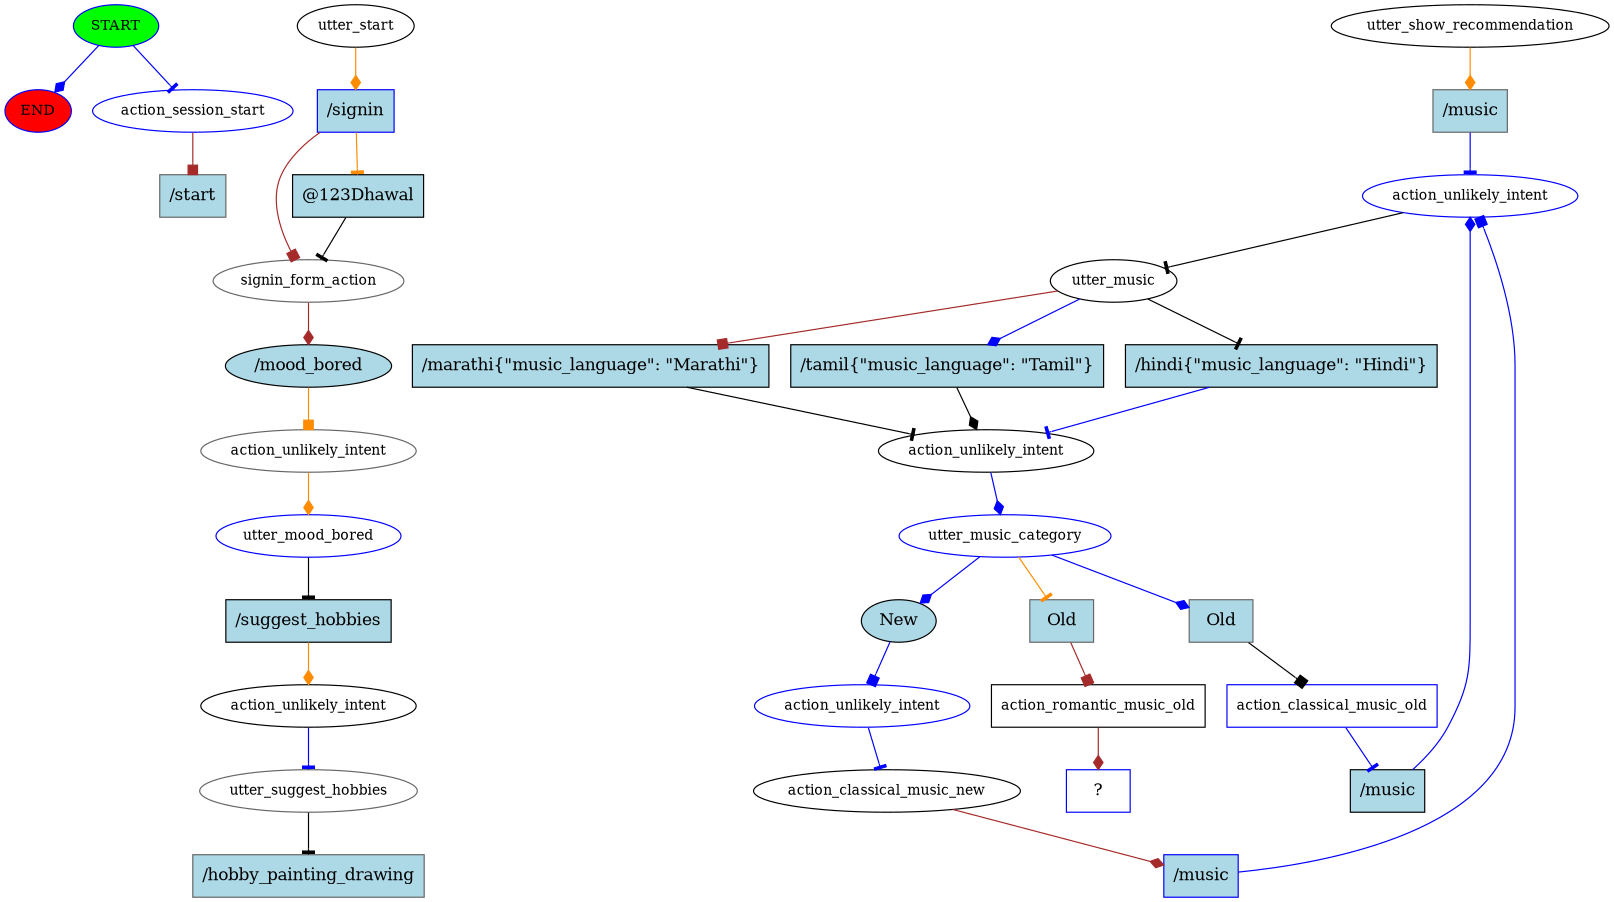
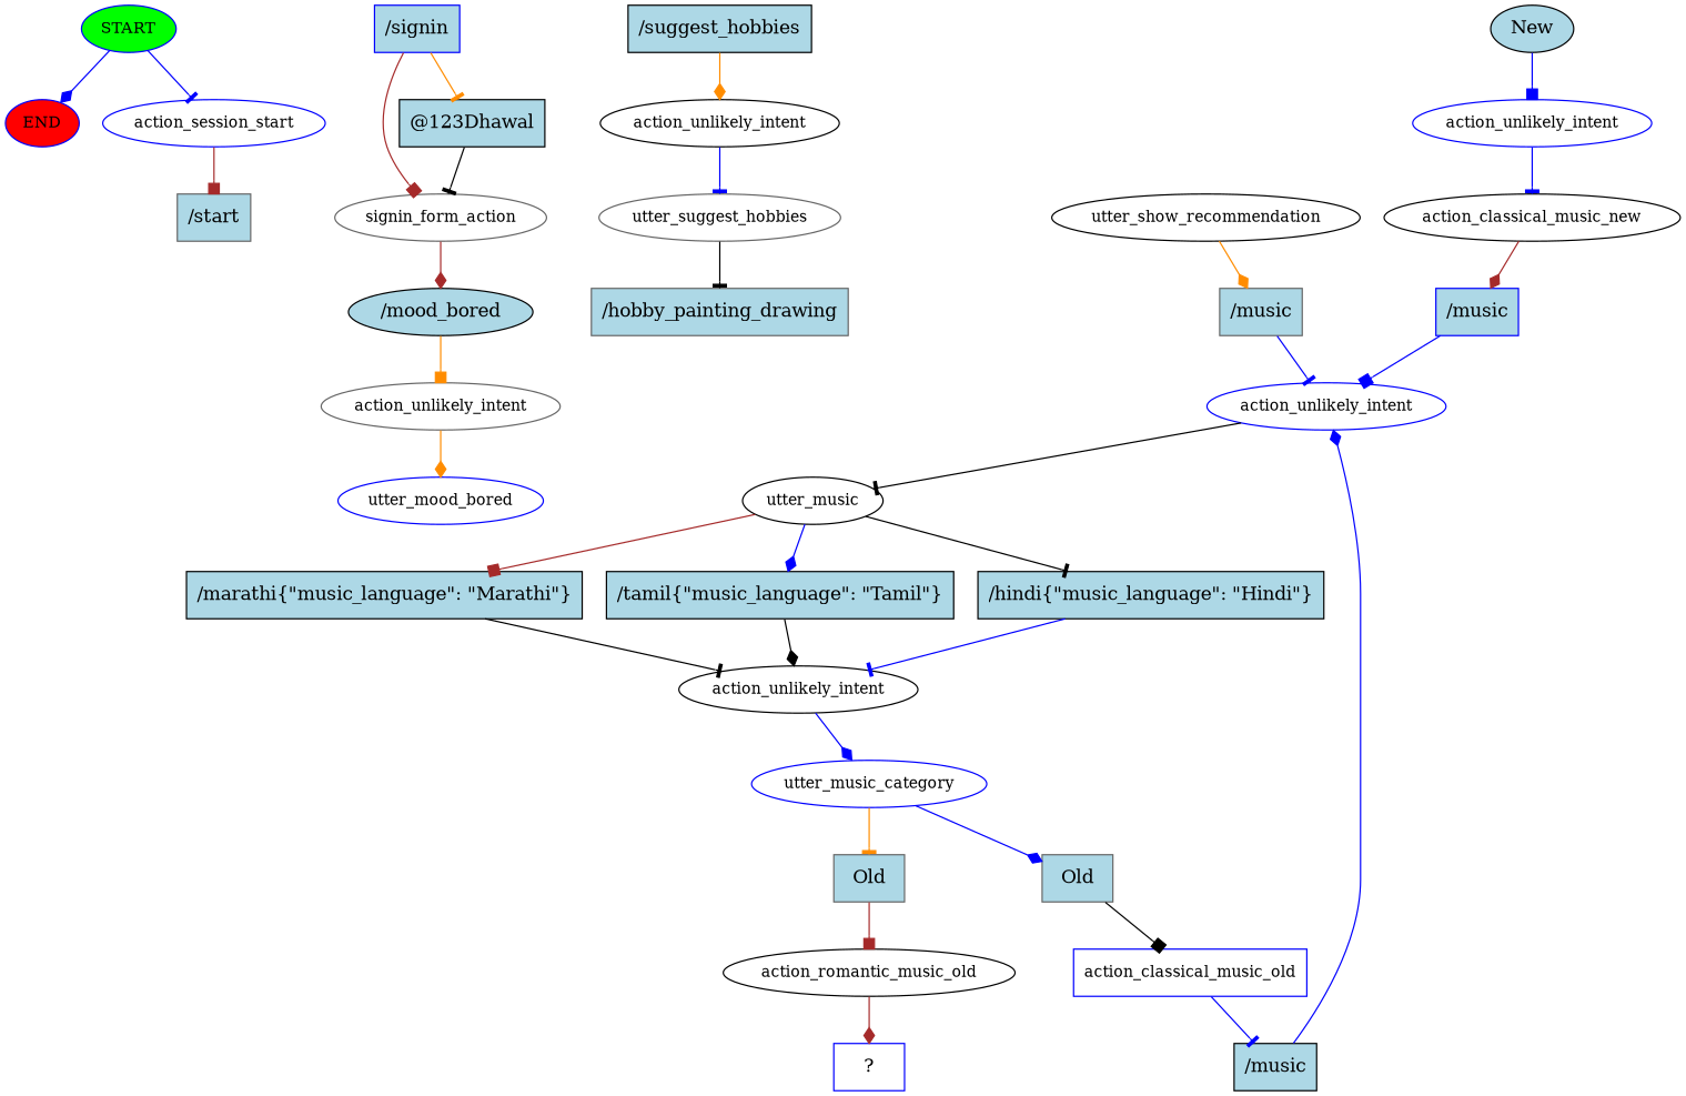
  digraph {
    node [color=black fontsize=12]
    edge [arrowhead=diamond color=blue]
    n1 [color=blue fillcolor=green label=START style=filled]
    n2 [color=blue fillcolor=red label=END style=filled]
    n3 [color=blue label=action_session_start]
    n4 [color=gray40 fillcolor=lightblue label="/start" shape=rect style=filled fontsize=""]
-   n5 [label=utter_start]
    n6 [color=blue fillcolor=lightblue label="/signin" shape=rect style=filled fontsize=""]
    n7 [color=gray40 label=signin_form_action]
    n8 [fillcolor=lightblue label="@123Dhawal" shape=rect style=filled fontsize=""]
    n9 [fillcolor=lightblue label="/mood_bored" shape=ellipse style=filled fontsize=""]
    n10 [color=gray40 label=action_unlikely_intent]
    n11 [color=blue label=utter_mood_bored]
    n12 [fillcolor=lightblue label="/suggest_hobbies" shape=rect style=filled fontsize=""]
    n13 [label=action_unlikely_intent]
    n14 [color=gray40 label=utter_suggest_hobbies]
    n15 [color=gray40 fillcolor=lightblue label="/hobby_painting_drawing" shape=rect style=filled fontsize=""]
    n16 [label=utter_show_recommendation]
    n17 [color=gray40 fillcolor=lightblue label="/music" shape=rect style=filled fontsize=""]
    n18 [color=blue label=action_unlikely_intent]
    n19 [label=utter_music]
    n20 [fillcolor=lightblue label="/hindi{\"music_language\": \"Hindi\"}" shape=rect style=filled fontsize=""]
    n21 [fillcolor=lightblue label="/marathi{\"music_language\": \"Marathi\"}" shape=rect style=filled fontsize=""]
    n22 [fillcolor=lightblue label="/tamil{\"music_language\": \"Tamil\"}" shape=rect style=filled fontsize=""]
    n23 [label=action_unlikely_intent]
    n24 [color=blue label=utter_music_category]
    n25 [color=gray40 fillcolor=lightblue label=Old shape=rect style=filled fontsize=""]
    n26 [fillcolor=lightblue label=New shape=ellipse style=filled fontsize=""]
    n27 [color=gray40 fillcolor=lightblue label=Old shape=rect style=filled fontsize=""]
    n28 [color=blue label=action_classical_music_old shape=box]
    n29 [color=blue label=action_unlikely_intent]
-   n30 [label=action_romantic_music_old shape=box]
+   n30 [label=action_romantic_music_old]
    n31 [fillcolor=lightblue label="/music" shape=rect style=filled fontsize=""]
    n32 [label=action_classical_music_new]
    n33 [color=blue fillcolor=lightblue label="/music" shape=rect style=filled fontsize=""]
    n34 [color=blue label="  ?  " shape=rect fontsize=""]
    n1 -> n2
    n1 -> n3 [arrowhead=tee]
    n3 -> n4 [arrowhead=box color=brown]
-   n5 -> n6 [color=darkorange]
    n6 -> n7 [arrowhead=box color=brown]
    n6 -> n8 [arrowhead=tee color=darkorange]
    n7 -> n9 [color=brown]
    n8 -> n7 [arrowhead=tee color=black]
    n9 -> n10 [arrowhead=box color=darkorange]
    n10 -> n11 [color=darkorange]
-   n11 -> n12 [arrowhead=tee color=black]
    n12 -> n13 [color=darkorange]
    n13 -> n14 [arrowhead=tee]
    n14 -> n15 [arrowhead=tee color=black]
    n16 -> n17 [color=darkorange]
    n17 -> n18 [arrowhead=tee]
    n18 -> n19 [arrowhead=tee color=black]
    n19 -> n20 [arrowhead=tee color=black]
    n19 -> n21 [arrowhead=box color=brown]
    n19 -> n22
    n20 -> n23 [arrowhead=tee]
    n21 -> n23 [arrowhead=tee color=black]
    n22 -> n23 [color=black]
    n23 -> n24
    n24 -> n25
-   n24 -> n26
    n24 -> n27 [arrowhead=tee color=darkorange]
    n25 -> n28 [arrowhead=box color=black]
    n26 -> n29 [arrowhead=box]
    n27 -> n30 [arrowhead=box color=brown]
    n28 -> n31 [arrowhead=tee]
    n29 -> n32 [arrowhead=tee]
    n30 -> n34 [color=brown]
    n31 -> n18
    n32 -> n33 [color=brown]
    n33 -> n18 [arrowhead=box]
  }
